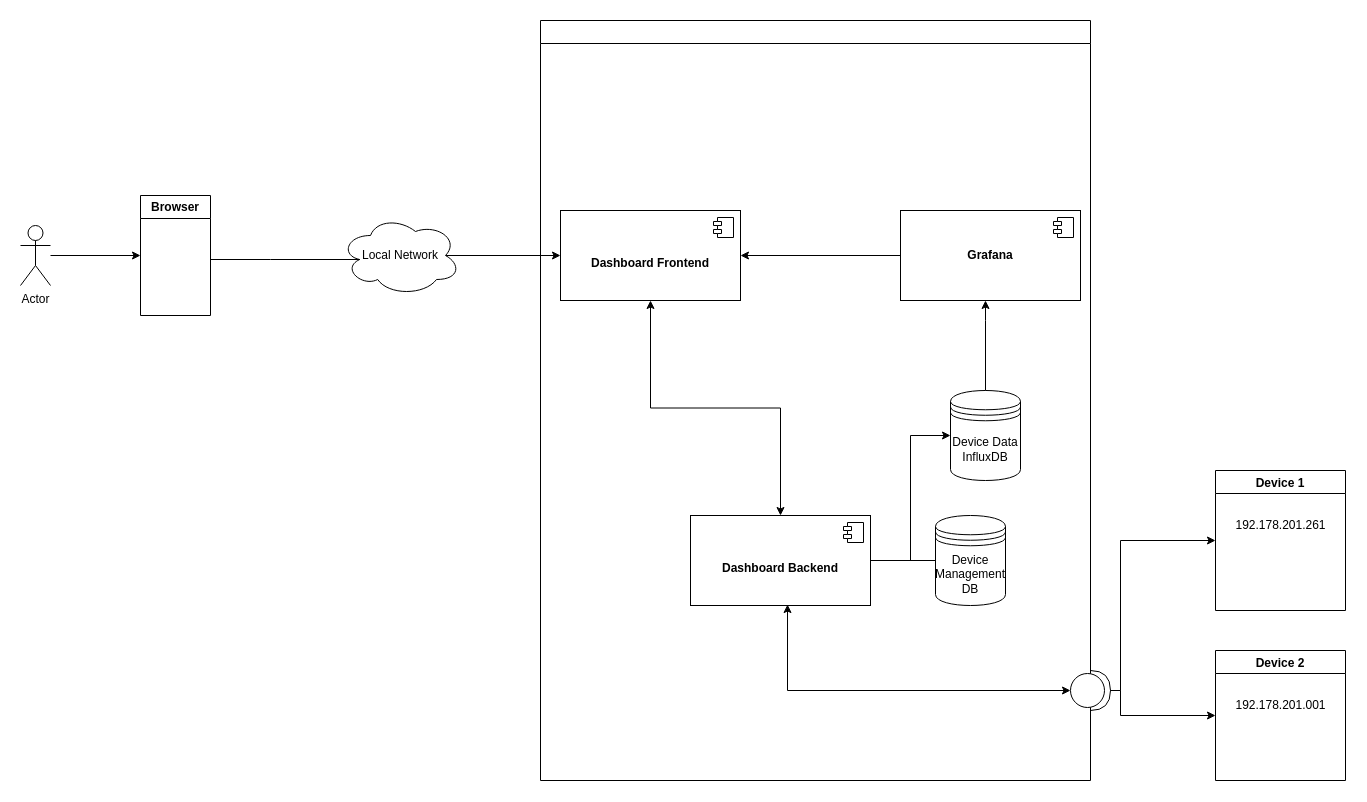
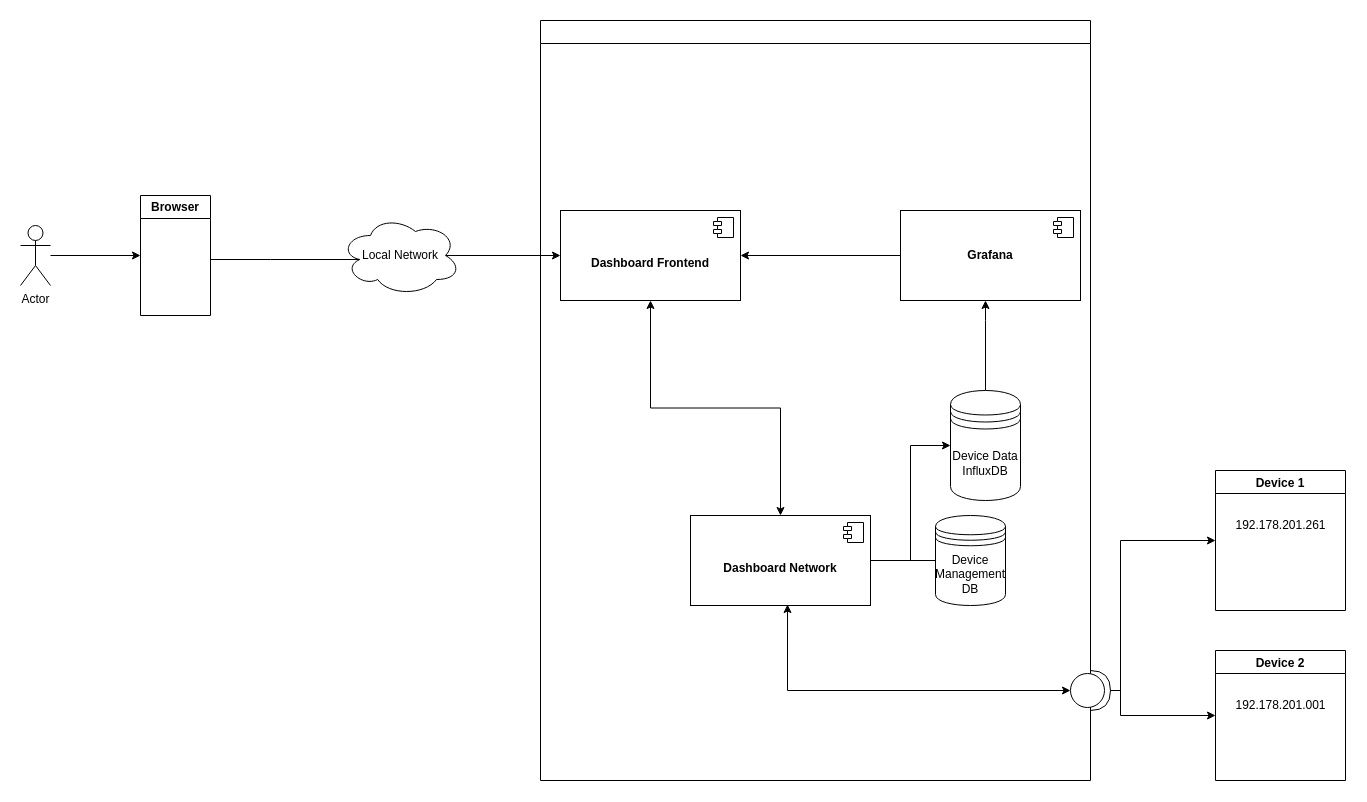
  <mxCell id="0" />
  <mxCell id="1" parent="0" />
  <mxCell id="2" style="edgeStyle=orthogonalEdgeStyle;rounded=0;orthogonalLoop=1;jettySize=auto;html=1;entryX=0;entryY=0.5;entryDx=0;entryDy=0;" parent="1" source="3" target="4" edge="1"><mxGeometry relative="1" as="geometry" /></mxCell>
  <mxCell id="3" value="Actor" style="shape=umlActor;verticalLabelPosition=bottom;verticalAlign=top;html=1;outlineConnect=0;" parent="1" vertex="1"><mxGeometry x="20" y="225" width="30" height="60" as="geometry" /></mxCell>
  <mxCell id="4" value="Browser" style="swimlane;whiteSpace=wrap;html=1;startSize=23;" parent="1" vertex="1"><mxGeometry x="140" y="195" width="70" height="120" as="geometry" /></mxCell>
  <mxCell id="5" style="edgeStyle=orthogonalEdgeStyle;rounded=0;orthogonalLoop=1;jettySize=auto;html=1;entryX=0;entryY=0.5;entryDx=0;entryDy=0;exitX=0.875;exitY=0.5;exitDx=0;exitDy=0;exitPerimeter=0;" parent="1" source="6" target="14" edge="1"><mxGeometry relative="1" as="geometry" /></mxCell>
  <mxCell id="6" value="Local Network" style="ellipse;shape=cloud;whiteSpace=wrap;html=1;" parent="1" vertex="1"><mxGeometry x="340" y="215" width="120" height="80" as="geometry" /></mxCell>
  <mxCell id="7" value="" style="swimlane;whiteSpace=wrap;html=1;" parent="1" vertex="1"><mxGeometry x="540" y="20" width="550" height="760" as="geometry" /></mxCell>
  <mxCell id="8" value="Device Management DB" style="shape=datastore;whiteSpace=wrap;html=1;" parent="7" vertex="1"><mxGeometry x="395" y="495" width="70" height="90" as="geometry" /></mxCell>
  <mxCell id="9" value="" style="endArrow=none;html=1;rounded=0;entryX=1;entryY=0.5;entryDx=0;entryDy=0;exitX=0;exitY=0.5;exitDx=0;exitDy=0;" parent="7" source="8" target="12" edge="1"><mxGeometry width="50" height="50" relative="1" as="geometry"><mxPoint x="175" y="200" as="sourcePoint" /><mxPoint x="355" y="50" as="targetPoint" /></mxGeometry></mxCell>
  <mxCell id="10" style="edgeStyle=orthogonalEdgeStyle;rounded=0;orthogonalLoop=1;jettySize=auto;html=1;entryX=0.5;entryY=1;entryDx=0;entryDy=0;startArrow=classic;startFill=1;" parent="7" source="12" target="14" edge="1"><mxGeometry relative="1" as="geometry" /></mxCell>
  <mxCell id="11" style="edgeStyle=orthogonalEdgeStyle;rounded=0;orthogonalLoop=1;jettySize=auto;html=1;entryX=0;entryY=0.5;entryDx=0;entryDy=0;" edge="1" parent="7" source="12" target="16"><mxGeometry relative="1" as="geometry" /></mxCell>
- <mxCell id="12" value="&lt;br&gt;&lt;b&gt;Dashboard Backend&lt;/b&gt;" style="html=1;dropTarget=0;whiteSpace=wrap;" parent="7" vertex="1"><mxGeometry x="150" y="495" width="180" height="90" as="geometry" /></mxCell>
+ <mxCell id="12" value="&lt;br&gt;&lt;b&gt;Dashboard Network&lt;/b&gt;" style="html=1;dropTarget=0;whiteSpace=wrap;" parent="7" vertex="1"><mxGeometry x="150" y="495" width="180" height="90" as="geometry" /></mxCell>
  <mxCell id="13" value="" style="shape=module;jettyWidth=8;jettyHeight=4;" parent="12" vertex="1"><mxGeometry x="1" width="20" height="20" relative="1" as="geometry"><mxPoint x="-27" y="7" as="offset" /></mxGeometry></mxCell>
  <mxCell id="14" value="&lt;br&gt;&lt;b&gt;Dashboard Frontend&lt;/b&gt;" style="html=1;dropTarget=0;whiteSpace=wrap;" parent="7" vertex="1"><mxGeometry x="20" y="190" width="180" height="90" as="geometry" /></mxCell>
  <mxCell id="15" value="" style="shape=module;jettyWidth=8;jettyHeight=4;" parent="14" vertex="1"><mxGeometry x="1" width="20" height="20" relative="1" as="geometry"><mxPoint x="-27" y="7" as="offset" /></mxGeometry></mxCell>
- <mxCell id="16" value="Device Data InfluxDB" style="shape=datastore;whiteSpace=wrap;html=1;" vertex="1" parent="7"><mxGeometry x="410" y="370" width="70" height="90" as="geometry" /></mxCell>
+ <mxCell id="16" value="Device Data InfluxDB" style="shape=datastore;whiteSpace=wrap;html=1;" vertex="1" parent="7"><mxGeometry x="410" y="370" width="70" height="110" as="geometry" /></mxCell>
  <mxCell id="17" style="edgeStyle=orthogonalEdgeStyle;rounded=0;orthogonalLoop=1;jettySize=auto;html=1;entryX=1;entryY=0.5;entryDx=0;entryDy=0;" edge="1" parent="7" source="18" target="14"><mxGeometry relative="1" as="geometry" /></mxCell>
  <mxCell id="18" value="&lt;b&gt;Grafana&lt;/b&gt;" style="html=1;dropTarget=0;whiteSpace=wrap;" vertex="1" parent="7"><mxGeometry x="360" y="190" width="180" height="90" as="geometry" /></mxCell>
  <mxCell id="19" value="" style="shape=module;jettyWidth=8;jettyHeight=4;" vertex="1" parent="18"><mxGeometry x="1" width="20" height="20" relative="1" as="geometry"><mxPoint x="-27" y="7" as="offset" /></mxGeometry></mxCell>
  <mxCell id="20" value="" style="shape=providedRequiredInterface;html=1;verticalLabelPosition=bottom;sketch=0;" parent="7" vertex="1"><mxGeometry x="530" y="650" width="40" height="40" as="geometry" /></mxCell>
  <mxCell id="21" style="edgeStyle=orthogonalEdgeStyle;rounded=0;orthogonalLoop=1;jettySize=auto;html=1;entryX=0.539;entryY=0.989;entryDx=0;entryDy=0;entryPerimeter=0;startArrow=classic;startFill=1;exitX=0;exitY=0.5;exitDx=0;exitDy=0;exitPerimeter=0;" parent="7" source="20" target="12" edge="1"><mxGeometry relative="1" as="geometry"><Array as="points"><mxPoint x="247" y="670" /></Array><mxPoint x="252" y="625" as="sourcePoint" /></mxGeometry></mxCell>
  <mxCell id="22" style="edgeStyle=orthogonalEdgeStyle;rounded=0;orthogonalLoop=1;jettySize=auto;html=1;" edge="1" parent="7" source="16" target="18"><mxGeometry relative="1" as="geometry"><Array as="points"><mxPoint x="445" y="300" /><mxPoint x="445" y="300" /></Array></mxGeometry></mxCell>
  <mxCell id="23" style="edgeStyle=orthogonalEdgeStyle;rounded=0;orthogonalLoop=1;jettySize=auto;html=1;entryX=0;entryY=0.5;entryDx=0;entryDy=0;" parent="1" source="20" target="25" edge="1"><mxGeometry relative="1" as="geometry"><Array as="points"><mxPoint x="1120" y="690" /><mxPoint x="1120" y="540" /></Array></mxGeometry></mxCell>
  <mxCell id="24" style="edgeStyle=orthogonalEdgeStyle;rounded=0;orthogonalLoop=1;jettySize=auto;html=1;entryX=0;entryY=0.5;entryDx=0;entryDy=0;" parent="1" source="20" target="27" edge="1"><mxGeometry relative="1" as="geometry"><Array as="points"><mxPoint x="1120" y="690" /><mxPoint x="1120" y="715" /></Array></mxGeometry></mxCell>
  <mxCell id="25" value="Device 1" style="swimlane;" parent="1" vertex="1"><mxGeometry x="1215" y="470" width="130" height="140" as="geometry" /></mxCell>
  <mxCell id="26" value="192.178.201.261" style="text;html=1;align=center;verticalAlign=middle;resizable=0;points=[];autosize=1;strokeColor=none;fillColor=none;" parent="25" vertex="1"><mxGeometry x="10" y="40" width="110" height="30" as="geometry" /></mxCell>
  <mxCell id="27" value="Device 2" style="swimlane;" parent="1" vertex="1"><mxGeometry x="1215" y="650" width="130" height="130" as="geometry" /></mxCell>
  <mxCell id="28" value="192.178.201.001" style="text;html=1;align=center;verticalAlign=middle;resizable=0;points=[];autosize=1;strokeColor=none;fillColor=none;" parent="27" vertex="1"><mxGeometry x="10" y="40" width="110" height="30" as="geometry" /></mxCell>
  <mxCell id="29" style="edgeStyle=orthogonalEdgeStyle;rounded=0;orthogonalLoop=1;jettySize=auto;html=1;entryX=0.16;entryY=0.55;entryDx=0;entryDy=0;entryPerimeter=0;endArrow=none;endFill=0;" parent="1" source="4" target="6" edge="1"><mxGeometry relative="1" as="geometry"><Array as="points"><mxPoint x="270" y="259" /><mxPoint x="270" y="259" /></Array></mxGeometry></mxCell>
